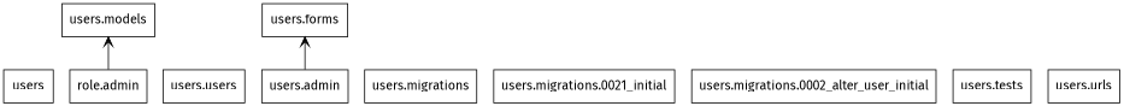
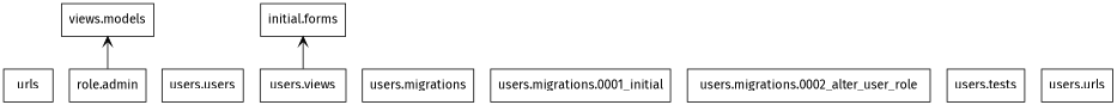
  digraph {
    fontname="Fira Sans"
    rankdir=BT
    node [color=black fontname="Fira Sans" shape=box style=solid]
    edge [arrowhead=open arrowtail=none fontname="Fira Sans"]
-   n1 [label=users]
+   n1 [label=urls]
    n2 [label="role.admin"]
-   n3 [label="users.models"]
+   n3 [label="views.models"]
    n4 [label="users.users"]
-   n5 [label="users.forms"]
+   n5 [label="initial.forms"]
    n6 [label="users.migrations"]
-   n7 [label="users.migrations.0021_initial"]
-   n8 [label="users.migrations.0002_alter_user_initial"]
+   n7 [label="users.migrations.0001_initial"]
+   n8 [label="users.migrations.0002_alter_user_role"]
    n9 [label="users.tests"]
    n10 [label="users.urls"]
-   n11 [label="users.admin"]
+   n11 [label="users.views"]
    n2 -> n3
    n11 -> n5
  }
